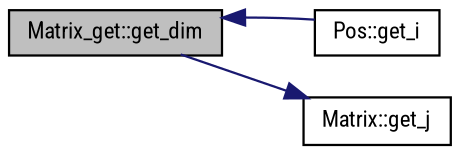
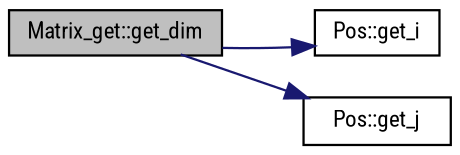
  digraph {
    fontname="Roboto Condensed"
    rankdir=LR
    node [color=black fillcolor=white fontname="Roboto Condensed" fontsize=10 shape=record style=filled]
    edge [color=midnightblue fontname="Roboto Condensed" fontsize=10 labelfontname=Helvetica labelfontsize=10 style=solid]
    n1 [fillcolor=grey75 fontcolor=black height=0.2 label="Matrix_get::get_dim" width=0.4]
    n2 [height=0.2 label="Pos::get_i" width=0.4]
-   n3 [height=0.2 label="Matrix::get_j" width=0.4]
-   n2 -> n1
+   n3 [height=0.2 label="Pos::get_j" width=0.4]
+   n1 -> n2
    n1 -> n3
  }
